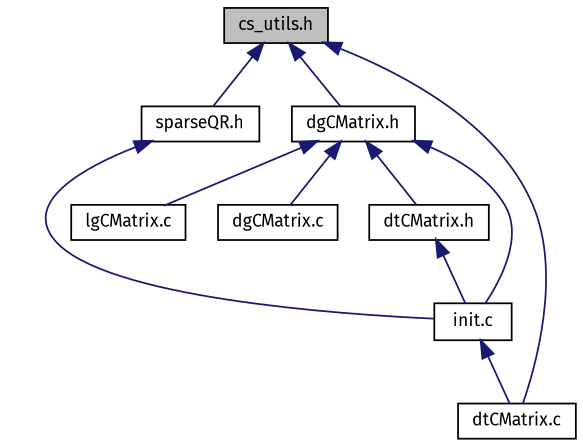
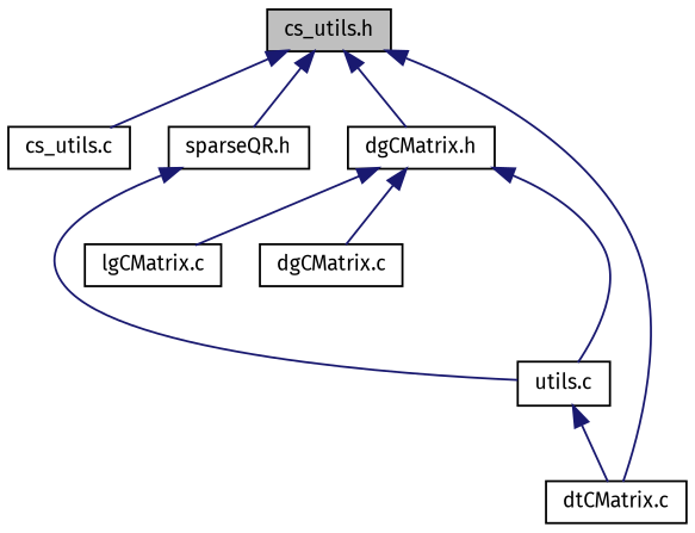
  digraph {
    fontname="Fira Sans"
    node [color=black fillcolor=white fontname="Fira Sans" fontsize=10 shape=record style=filled]
    edge [color=midnightblue dir=back fontname="Fira Sans" fontsize=10 labelfontname="FreeSans.ttf" labelfontsize=10 style=solid]
    n1 [fillcolor=grey75 fontcolor=black height=0.2 label="cs_utils.h" width=0.4]
+   n2 [height=0.2 label="cs_utils.c" width=0.4]
    n3 [height=0.2 label="dgCMatrix.h" width=0.4]
    n4 [height=0.2 label="dtCMatrix.c" width=0.4]
    n5 [height=0.2 label="sparseQR.h" width=0.4]
    n6 [height=0.2 label="dgCMatrix.c" width=0.4]
-   n7 [height=0.2 label="dtCMatrix.h" width=0.4]
-   n8 [height=0.2 label="init.c" width=0.4]
+   n8 [height=0.2 label="utils.c" width=0.4]
    n9 [height=0.2 label="lgCMatrix.c" width=0.4]
+   n1 -> n2
    n1 -> n3
    n1 -> n4
    n1 -> n5
    n3 -> n6
-   n3 -> n7
    n3 -> n8
    n3 -> n9
    n5 -> n8
-   n7 -> n8
    n8 -> n4
  }
